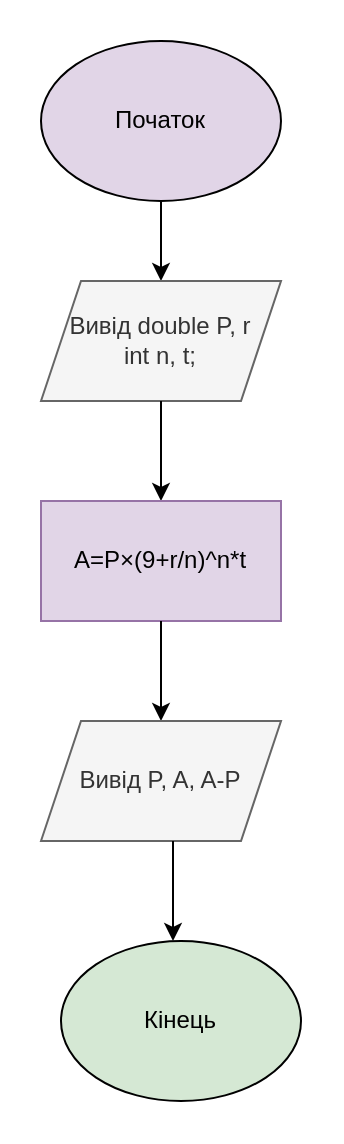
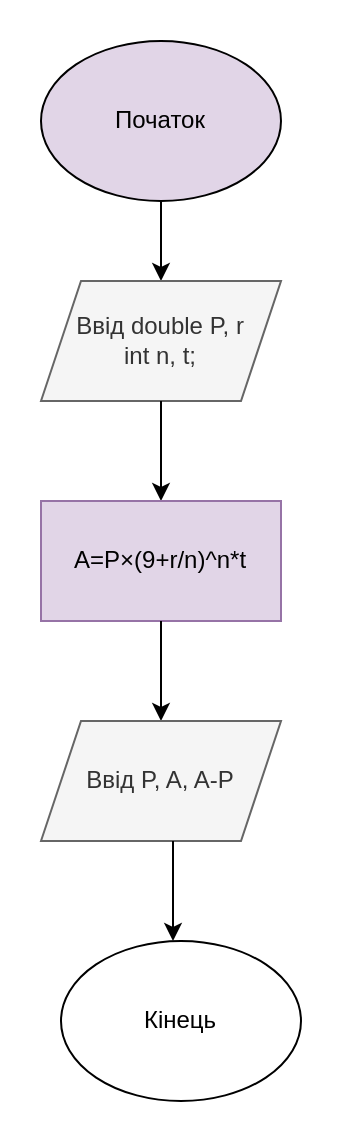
  <mxCell id="0" />
  <mxCell id="1" parent="0" />
  <mxCell id="2" value="" style="endArrow=classic;html=1;rounded=0;exitX=0.5;exitY=1;exitDx=0;exitDy=0;" edge="1" parent="1"><mxGeometry width="50" height="50" relative="1" as="geometry"><mxPoint x="80" y="100" as="sourcePoint" /><mxPoint x="80" y="140" as="targetPoint" /></mxGeometry></mxCell>
- <mxCell id="3" value="Вивід&amp;nbsp;double P, r&lt;div&gt;int n, t;&lt;br&gt;&lt;/div&gt;" style="shape=parallelogram;perimeter=parallelogramPerimeter;whiteSpace=wrap;html=1;fixedSize=1;fillColor=#f5f5f5;fontColor=#333333;strokeColor=#666666;" vertex="1" parent="1"><mxGeometry x="20" y="140" width="120" height="60" as="geometry" /></mxCell>
+ <mxCell id="3" value="Ввід&amp;nbsp;double P, r&lt;div&gt;int n, t;&lt;br&gt;&lt;/div&gt;" style="shape=parallelogram;perimeter=parallelogramPerimeter;whiteSpace=wrap;html=1;fixedSize=1;fillColor=#f5f5f5;fontColor=#333333;strokeColor=#666666;" vertex="1" parent="1"><mxGeometry x="20" y="140" width="120" height="60" as="geometry" /></mxCell>
  <mxCell id="4" value="" style="endArrow=classic;html=1;rounded=0;exitX=0.5;exitY=1;exitDx=0;exitDy=0;" edge="1" parent="1"><mxGeometry width="50" height="50" relative="1" as="geometry"><mxPoint x="80" y="200" as="sourcePoint" /><mxPoint x="80" y="250" as="targetPoint" /></mxGeometry></mxCell>
  <mxCell id="5" value="&lt;span class=&quot;katex&quot;&gt;&lt;span aria-hidden=&quot;true&quot; class=&quot;katex-html&quot;&gt;&lt;span class=&quot;base&quot;&gt;&lt;span class=&quot;mord mathnormal&quot;&gt;A&lt;/span&gt;&lt;span class=&quot;mspace&quot;&gt;&lt;/span&gt;&lt;span class=&quot;mrel&quot;&gt;=&lt;/span&gt;&lt;span class=&quot;mspace&quot;&gt;&lt;/span&gt;&lt;/span&gt;&lt;span class=&quot;base&quot;&gt;&lt;span class=&quot;strut&quot;&gt;&lt;/span&gt;&lt;span class=&quot;mord mathnormal&quot;&gt;P&lt;/span&gt;&lt;span class=&quot;mspace&quot;&gt;&lt;/span&gt;&lt;span class=&quot;mbin&quot;&gt;×&lt;/span&gt;&lt;span class=&quot;mspace&quot;&gt;&lt;/span&gt;&lt;/span&gt;&lt;span class=&quot;base&quot;&gt;&lt;span class=&quot;strut&quot;&gt;&lt;/span&gt;&lt;span class=&quot;minner&quot;&gt;&lt;span class=&quot;minner&quot;&gt;&lt;span class=&quot;mopen delimcenter&quot;&gt;&lt;span class=&quot;delimsizing size1&quot;&gt;(&lt;/span&gt;&lt;/span&gt;&lt;span class=&quot;mord&quot;&gt;9&lt;/span&gt;&lt;span class=&quot;mspace&quot;&gt;&lt;/span&gt;&lt;span class=&quot;mbin&quot;&gt;+r/n&lt;/span&gt;&lt;span class=&quot;mclose delimcenter&quot;&gt;&lt;span class=&quot;delimsizing size1&quot;&gt;)^n*t&lt;/span&gt;&lt;/span&gt;&lt;/span&gt;&lt;/span&gt;&lt;/span&gt;&lt;/span&gt;&lt;/span&gt;" style="rounded=0;whiteSpace=wrap;html=1;fillColor=#e1d5e7;strokeColor=#9673a6;" vertex="1" parent="1"><mxGeometry x="20" y="250" width="120" height="60" as="geometry" /></mxCell>
  <mxCell id="6" value="" style="endArrow=classic;html=1;rounded=0;exitX=0.5;exitY=1;exitDx=0;exitDy=0;" edge="1" parent="1" source="5"><mxGeometry width="50" height="50" relative="1" as="geometry"><mxPoint x="16" y="300" as="sourcePoint" /><mxPoint x="80" y="360" as="targetPoint" /><Array as="points" /></mxGeometry></mxCell>
- <mxCell id="7" value="Вивід P, A, A-P" style="shape=parallelogram;perimeter=parallelogramPerimeter;whiteSpace=wrap;html=1;fixedSize=1;fillColor=#f5f5f5;fontColor=#333333;strokeColor=#666666;" vertex="1" parent="1"><mxGeometry x="20" y="360" width="120" height="60" as="geometry" /></mxCell>
+ <mxCell id="7" value="Ввід P, A, A-P" style="shape=parallelogram;perimeter=parallelogramPerimeter;whiteSpace=wrap;html=1;fixedSize=1;fillColor=#f5f5f5;fontColor=#333333;strokeColor=#666666;" vertex="1" parent="1"><mxGeometry x="20" y="360" width="120" height="60" as="geometry" /></mxCell>
  <mxCell id="8" value="" style="endArrow=classic;html=1;rounded=0;" edge="1" parent="1"><mxGeometry width="50" height="50" relative="1" as="geometry"><mxPoint x="86" y="420" as="sourcePoint" /><mxPoint x="86" y="470" as="targetPoint" /></mxGeometry></mxCell>
  <mxCell id="9" value="Початок" style="ellipse;whiteSpace=wrap;html=1;fillColor=#e1d5e7;" vertex="1" parent="1"><mxGeometry x="20" y="20" width="120" height="80" as="geometry" /></mxCell>
- <mxCell id="10" value="Кінець" style="ellipse;whiteSpace=wrap;html=1;fillColor=#d5e8d4;" vertex="1" parent="1"><mxGeometry x="30" y="470" width="120" height="80" as="geometry" /></mxCell>
+ <mxCell id="10" value="Кінець" style="ellipse;whiteSpace=wrap;html=1;" vertex="1" parent="1"><mxGeometry x="30" y="470" width="120" height="80" as="geometry" /></mxCell>
